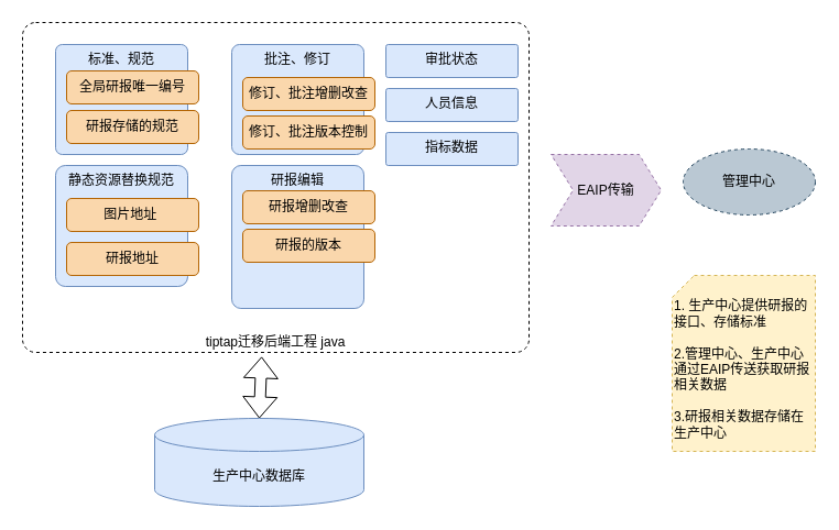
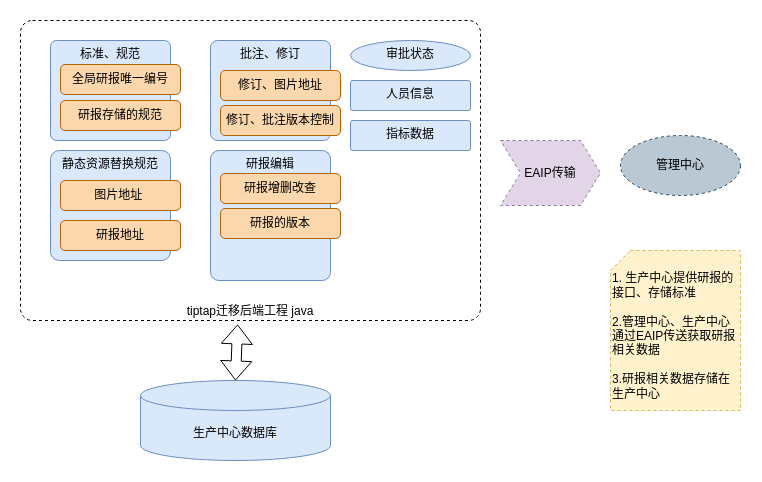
  <mxCell id="0" />
  <mxCell id="1" parent="0" />
  <mxCell id="2" value="tiptap迁移后端工程 java" style="rounded=1;whiteSpace=wrap;html=1;fillColor=none;verticalAlign=bottom;arcSize=4;dashed=1;" parent="1" vertex="1"><mxGeometry x="20" y="20" width="460" height="300" as="geometry" /></mxCell>
  <mxCell id="3" value="标准、规范" style="rounded=1;whiteSpace=wrap;html=1;fillColor=#dae8fc;strokeColor=#6c8ebf;arcSize=6;verticalAlign=top;" parent="1" vertex="1"><mxGeometry x="50" y="40" width="120" height="100" as="geometry" /></mxCell>
  <mxCell id="4" value="静态资源替换规范" style="rounded=1;whiteSpace=wrap;html=1;fillColor=#dae8fc;strokeColor=#6c8ebf;verticalAlign=top;arcSize=8;" parent="1" vertex="1"><mxGeometry x="50" y="150" width="120" height="110" as="geometry" /></mxCell>
  <mxCell id="5" value="批注、修订" style="rounded=1;whiteSpace=wrap;html=1;fillColor=#dae8fc;strokeColor=#6c8ebf;verticalAlign=top;arcSize=7;" parent="1" vertex="1"><mxGeometry x="210" y="40" width="120" height="100" as="geometry" /></mxCell>
  <mxCell id="6" value="全局研报唯一编号" style="rounded=1;whiteSpace=wrap;html=1;fillColor=#fad7ac;strokeColor=#b46504;" parent="1" vertex="1"><mxGeometry x="60" y="64" width="120" height="30" as="geometry" /></mxCell>
  <mxCell id="7" value="修订、批注版本控制" style="rounded=1;whiteSpace=wrap;html=1;fillColor=#fad7ac;strokeColor=#b46504;" vertex="1" parent="1"><mxGeometry x="220" y="105" width="120" height="30" as="geometry" /></mxCell>
  <mxCell id="8" value="图片地址&amp;nbsp;" style="rounded=1;whiteSpace=wrap;html=1;fillColor=#fad7ac;strokeColor=#b46504;" vertex="1" parent="1"><mxGeometry x="60" y="180" width="120" height="30" as="geometry" /></mxCell>
  <mxCell id="9" value="研报地址" style="rounded=1;whiteSpace=wrap;html=1;fillColor=#fad7ac;strokeColor=#b46504;" vertex="1" parent="1"><mxGeometry x="60" y="220" width="120" height="30" as="geometry" /></mxCell>
- <mxCell id="10" value="审批状态" style="rounded=1;whiteSpace=wrap;html=1;fillColor=#dae8fc;strokeColor=#6c8ebf;verticalAlign=top;arcSize=7;" vertex="1" parent="1"><mxGeometry x="350" y="40" width="120" height="30" as="geometry" /></mxCell>
+ <mxCell id="10" value="审批状态" style="ellipse;whiteSpace=wrap;html=1;fillColor=#dae8fc;strokeColor=#6c8ebf;verticalAlign=top;arcSize=7;" vertex="1" parent="1"><mxGeometry x="350" y="40" width="120" height="30" as="geometry" /></mxCell>
  <mxCell id="11" value="研报存储的规范" style="rounded=1;whiteSpace=wrap;html=1;fillColor=#fad7ac;strokeColor=#b46504;" vertex="1" parent="1"><mxGeometry x="60" y="100" width="120" height="30" as="geometry" /></mxCell>
- <mxCell id="12" value="修订、批注增删改查" style="rounded=1;whiteSpace=wrap;html=1;fillColor=#fad7ac;strokeColor=#b46504;" vertex="1" parent="1"><mxGeometry x="220" y="70" width="120" height="30" as="geometry" /></mxCell>
+ <mxCell id="12" value="修订、图片地址" style="rounded=1;whiteSpace=wrap;html=1;fillColor=#fad7ac;strokeColor=#b46504;" vertex="1" parent="1"><mxGeometry x="220" y="70" width="120" height="30" as="geometry" /></mxCell>
  <mxCell id="13" value="EAIP传输" style="shape=step;perimeter=stepPerimeter;whiteSpace=wrap;html=1;fixedSize=1;fillColor=#e1d5e7;strokeColor=#9673a6;dashed=1;" vertex="1" parent="1"><mxGeometry x="500" y="140" width="100" height="65" as="geometry" /></mxCell>
  <mxCell id="14" value="研报编辑" style="rounded=1;whiteSpace=wrap;html=1;fillColor=#dae8fc;strokeColor=#6c8ebf;verticalAlign=top;arcSize=7;" vertex="1" parent="1"><mxGeometry x="210" y="150" width="120" height="130" as="geometry" /></mxCell>
  <mxCell id="15" value="研报增删改查" style="rounded=1;whiteSpace=wrap;html=1;fillColor=#fad7ac;strokeColor=#b46504;" vertex="1" parent="1"><mxGeometry x="220" y="173" width="120" height="30" as="geometry" /></mxCell>
  <mxCell id="16" value="生产中心数据库" style="shape=cylinder3;whiteSpace=wrap;html=1;boundedLbl=1;backgroundOutline=1;size=15;fillColor=#dae8fc;strokeColor=#6c8ebf;" vertex="1" parent="1"><mxGeometry x="140" y="380" width="190" height="80" as="geometry" /></mxCell>
  <mxCell id="17" value="&lt;br&gt;1. 生产中心提供研报的接口、存储标准&lt;br&gt;&lt;br&gt;2.管理中心、生产中心通过EAIP传送获取研报相关数据&lt;br&gt;&lt;br&gt;3.研报相关数据存储在生产中心" style="shape=card;whiteSpace=wrap;html=1;dashed=1;size=20;fillColor=#fff2cc;strokeColor=#d6b656;verticalAlign=top;align=left;" vertex="1" parent="1"><mxGeometry x="610" y="250" width="130" height="160" as="geometry" /></mxCell>
  <mxCell id="18" value="管理中心" style="ellipse;whiteSpace=wrap;html=1;dashed=1;fillColor=#bac8d3;strokeColor=#23445d;" vertex="1" parent="1"><mxGeometry x="620" y="135" width="120" height="60" as="geometry" /></mxCell>
  <mxCell id="19" value="" style="shape=flexArrow;endArrow=classic;startArrow=classic;html=1;rounded=0;exitX=0.5;exitY=0;exitDx=0;exitDy=0;exitPerimeter=0;entryX=0.472;entryY=1.013;entryDx=0;entryDy=0;entryPerimeter=0;" edge="1" parent="1" source="16" target="2"><mxGeometry width="100" height="100" relative="1" as="geometry"><mxPoint x="330" y="270" as="sourcePoint" /><mxPoint x="430" y="170" as="targetPoint" /></mxGeometry></mxCell>
  <mxCell id="20" value="人员信息" style="rounded=1;whiteSpace=wrap;html=1;fillColor=#dae8fc;strokeColor=#6c8ebf;verticalAlign=top;arcSize=7;" vertex="1" parent="1"><mxGeometry x="350" y="80" width="120" height="30" as="geometry" /></mxCell>
  <mxCell id="21" value="指标数据" style="rounded=1;whiteSpace=wrap;html=1;fillColor=#dae8fc;strokeColor=#6c8ebf;verticalAlign=top;arcSize=7;" vertex="1" parent="1"><mxGeometry x="350" y="120" width="120" height="30" as="geometry" /></mxCell>
  <mxCell id="22" value="研报的版本" style="rounded=1;whiteSpace=wrap;html=1;fillColor=#fad7ac;strokeColor=#b46504;" vertex="1" parent="1"><mxGeometry x="220" y="208" width="120" height="30" as="geometry" /></mxCell>
